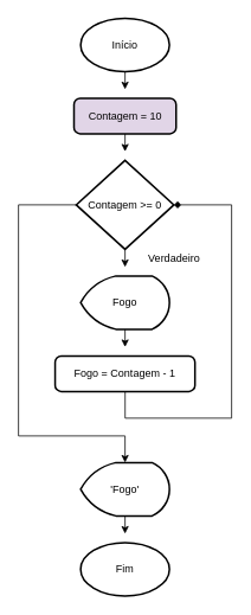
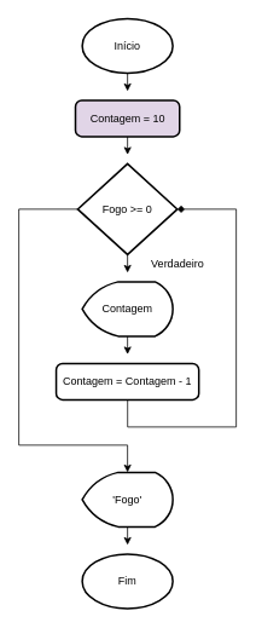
  <mxCell id="0" />
  <mxCell id="1" parent="0" />
  <mxCell id="2" style="edgeStyle=orthogonalEdgeStyle;rounded=0;orthogonalLoop=1;jettySize=auto;html=1;" edge="1" parent="1" source="3"><mxGeometry relative="1" as="geometry"><mxPoint x="140" y="100" as="targetPoint" /></mxGeometry></mxCell>
  <mxCell id="3" value="Início" style="strokeWidth=2;html=1;shape=mxgraph.flowchart.start_1;whiteSpace=wrap;" vertex="1" parent="1"><mxGeometry x="90" y="20" width="100" height="60" as="geometry" /></mxCell>
  <mxCell id="4" style="edgeStyle=orthogonalEdgeStyle;rounded=0;orthogonalLoop=1;jettySize=auto;html=1;" edge="1" parent="1" source="5"><mxGeometry relative="1" as="geometry"><mxPoint x="140" y="170" as="targetPoint" /></mxGeometry></mxCell>
  <mxCell id="5" value="Contagem = 10" style="rounded=1;whiteSpace=wrap;html=1;absoluteArcSize=1;arcSize=14;strokeWidth=2;fillColor=#e1d5e7;" vertex="1" parent="1"><mxGeometry x="82.5" y="110" width="115" height="40" as="geometry" /></mxCell>
  <mxCell id="6" style="edgeStyle=orthogonalEdgeStyle;rounded=0;orthogonalLoop=1;jettySize=auto;html=1;" edge="1" parent="1" source="8"><mxGeometry relative="1" as="geometry"><mxPoint x="140" y="300" as="targetPoint" /></mxGeometry></mxCell>
  <mxCell id="7" style="edgeStyle=orthogonalEdgeStyle;rounded=0;orthogonalLoop=1;jettySize=auto;html=1;entryX=0.5;entryY=0;entryDx=0;entryDy=0;entryPerimeter=0;" edge="1" parent="1" source="8" target="16"><mxGeometry relative="1" as="geometry"><Array as="points"><mxPoint x="20" y="230" /><mxPoint x="20" y="490" /><mxPoint x="140" y="490" /></Array></mxGeometry></mxCell>
- <mxCell id="8" value="Contagem &amp;gt;= 0" style="strokeWidth=2;html=1;shape=mxgraph.flowchart.decision;whiteSpace=wrap;" vertex="1" parent="1"><mxGeometry x="85" y="180" width="110" height="100" as="geometry" /></mxCell>
+ <mxCell id="8" value="Fogo &amp;gt;= 0" style="strokeWidth=2;html=1;shape=mxgraph.flowchart.decision;whiteSpace=wrap;" vertex="1" parent="1"><mxGeometry x="85" y="180" width="110" height="100" as="geometry" /></mxCell>
  <mxCell id="9" value="Verdadeiro" style="text;html=1;align=center;verticalAlign=middle;resizable=0;points=[];autosize=1;" vertex="1" parent="1"><mxGeometry x="160" y="280" width="70" height="20" as="geometry" /></mxCell>
  <mxCell id="10" style="edgeStyle=orthogonalEdgeStyle;rounded=0;orthogonalLoop=1;jettySize=auto;html=1;" edge="1" parent="1" source="11"><mxGeometry relative="1" as="geometry"><mxPoint x="140" y="390" as="targetPoint" /></mxGeometry></mxCell>
- <mxCell id="11" value="Fogo" style="strokeWidth=2;html=1;shape=mxgraph.flowchart.display;whiteSpace=wrap;" vertex="1" parent="1"><mxGeometry x="90" y="310" width="100" height="60" as="geometry" /></mxCell>
+ <mxCell id="11" value="Contagem" style="strokeWidth=2;html=1;shape=mxgraph.flowchart.display;whiteSpace=wrap;" vertex="1" parent="1"><mxGeometry x="90" y="310" width="100" height="60" as="geometry" /></mxCell>
  <mxCell id="12" style="edgeStyle=orthogonalEdgeStyle;rounded=0;orthogonalLoop=1;jettySize=auto;html=1;entryX=1;entryY=0.5;entryDx=0;entryDy=0;entryPerimeter=0;endArrow=diamond;" edge="1" parent="1" source="13" target="8"><mxGeometry relative="1" as="geometry"><Array as="points"><mxPoint x="140" y="470" /><mxPoint x="260" y="470" /><mxPoint x="260" y="230" /></Array></mxGeometry></mxCell>
- <mxCell id="13" value="Fogo = Contagem - 1" style="rounded=1;whiteSpace=wrap;html=1;absoluteArcSize=1;arcSize=14;strokeWidth=2;" vertex="1" parent="1"><mxGeometry x="61.25" y="400" width="157.5" height="40" as="geometry" /></mxCell>
+ <mxCell id="13" value="Contagem = Contagem - 1" style="rounded=1;whiteSpace=wrap;html=1;absoluteArcSize=1;arcSize=14;strokeWidth=2;" vertex="1" parent="1"><mxGeometry x="61.25" y="400" width="157.5" height="40" as="geometry" /></mxCell>
  <mxCell id="14" value="Fim" style="strokeWidth=2;html=1;shape=mxgraph.flowchart.start_1;whiteSpace=wrap;" vertex="1" parent="1"><mxGeometry x="90" y="610" width="100" height="60" as="geometry" /></mxCell>
  <mxCell id="15" style="edgeStyle=orthogonalEdgeStyle;rounded=0;orthogonalLoop=1;jettySize=auto;html=1;" edge="1" parent="1" source="16"><mxGeometry relative="1" as="geometry"><mxPoint x="140" y="600" as="targetPoint" /></mxGeometry></mxCell>
  <mxCell id="16" value="'Fogo'" style="strokeWidth=2;html=1;shape=mxgraph.flowchart.display;whiteSpace=wrap;" vertex="1" parent="1"><mxGeometry x="90" y="520" width="100" height="60" as="geometry" /></mxCell>
